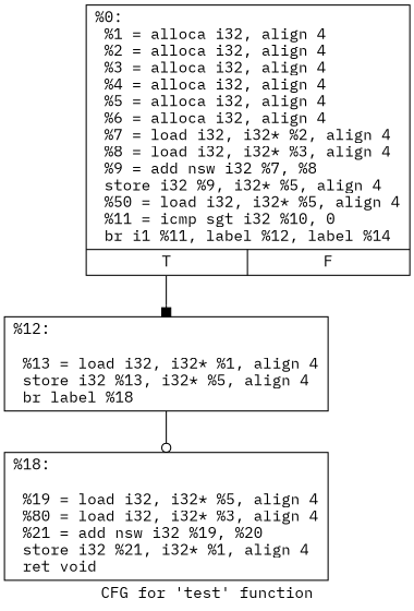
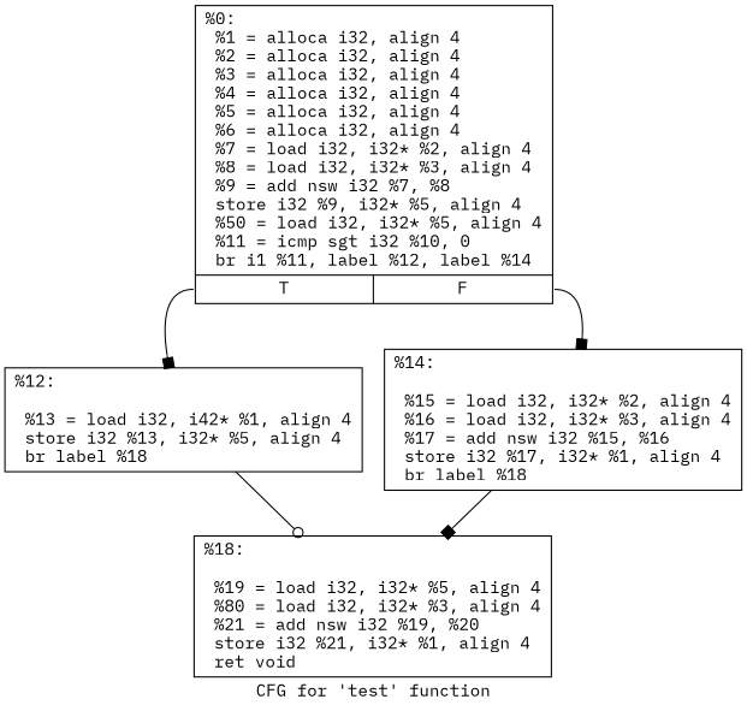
  digraph {
    fontname="IBM Plex Mono"
    label="CFG for 'test' function"
    node [fontname="IBM Plex Mono" shape=record]
    edge [arrowhead=box fontname="IBM Plex Mono"]
    n1 [label="{%0:\l  %1 = alloca i32, align 4\l  %2 = alloca i32, align 4\l  %3 = alloca i32, align 4\l  %4 = alloca i32, align 4\l  %5 = alloca i32, align 4\l  %6 = alloca i32, align 4\l  %7 = load i32, i32* %2, align 4\l  %8 = load i32, i32* %3, align 4\l  %9 = add nsw i32 %7, %8\l  store i32 %9, i32* %5, align 4\l  %50 = load i32, i32* %5, align 4\l  %11 = icmp sgt i32 %10, 0\l  br i1 %11, label %12, label %14\l|{<s0>T|<s1>F}}"]
-   n2 [label="{%12:\l\l  %13 = load i32, i32* %1, align 4\l  store i32 %13, i32* %5, align 4\l  br label %18\l}"]
+   n2 [label="{%12:\l\l  %13 = load i32, i42* %1, align 4\l  store i32 %13, i32* %5, align 4\l  br label %18\l}"]
+   n3 [label="{%14:\l\l  %15 = load i32, i32* %2, align 4\l  %16 = load i32, i32* %3, align 4\l  %17 = add nsw i32 %15, %16\l  store i32 %17, i32* %1, align 4\l  br label %18\l}"]
    n4 [label="{%18:\l\l  %19 = load i32, i32* %5, align 4\l  %80 = load i32, i32* %3, align 4\l  %21 = add nsw i32 %19, %20\l  store i32 %21, i32* %1, align 4\l  ret void\l}"]
    n1 -> n2 [tailport=s0]
+   n1 -> n3 [tailport=s1]
    n2 -> n4 [arrowhead=odot]
+   n3 -> n4
  }
